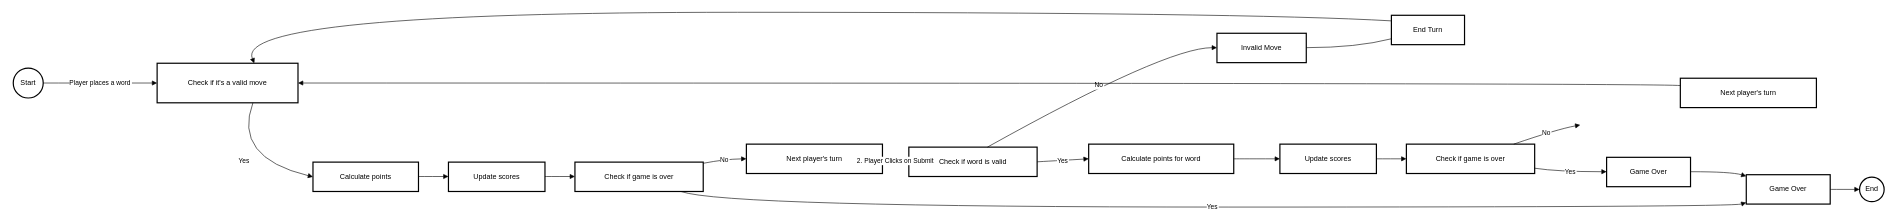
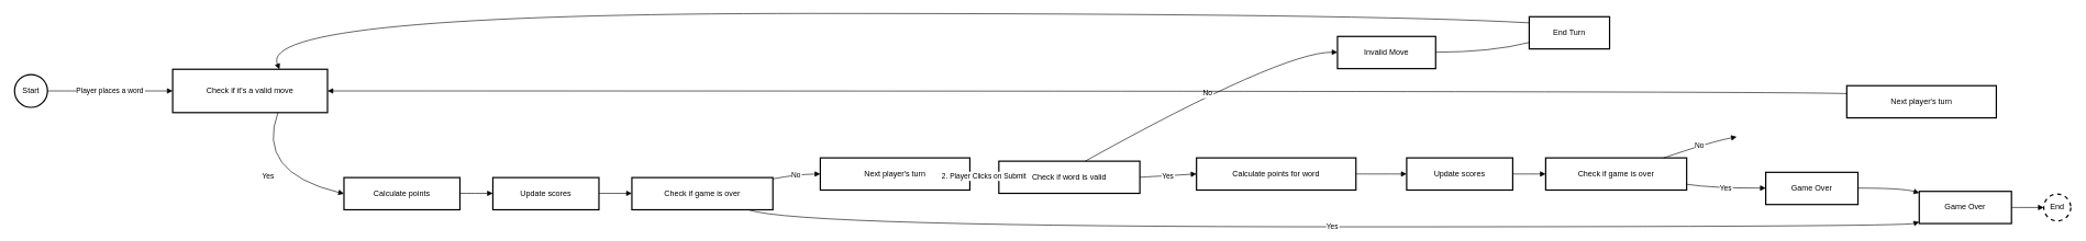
  <mxCell id="0" />
  <mxCell id="1" parent="0" />
  <mxCell id="2" value="Start" style="ellipse;aspect=fixed;strokeWidth=2;whiteSpace=wrap;" parent="1" vertex="1"><mxGeometry x="20" y="113" width="50" height="50" as="geometry" /></mxCell>
  <mxCell id="3" value="Check if it's a valid move" style="whiteSpace=wrap;strokeWidth=2;" parent="1" vertex="1"><mxGeometry x="260" y="105" width="235" height="66" as="geometry" /></mxCell>
  <mxCell id="4" value="Calculate points" style="whiteSpace=wrap;strokeWidth=2;" parent="1" vertex="1"><mxGeometry x="520" y="269.94" width="176" height="49" as="geometry" /></mxCell>
  <mxCell id="5" value="Update scores" style="whiteSpace=wrap;strokeWidth=2;" parent="1" vertex="1"><mxGeometry x="746" y="269.94" width="161" height="49" as="geometry" /></mxCell>
  <mxCell id="6" value="Check if game is over" style="whiteSpace=wrap;strokeWidth=2;" parent="1" vertex="1"><mxGeometry x="957" y="269.94" width="214" height="49" as="geometry" /></mxCell>
  <mxCell id="7" value="Next player's turn" style="whiteSpace=wrap;strokeWidth=2;" parent="1" vertex="1"><mxGeometry x="1243" y="239.94" width="227" height="49" as="geometry" /></mxCell>
  <mxCell id="8" value="Game Over" style="whiteSpace=wrap;strokeWidth=2;" parent="1" vertex="1"><mxGeometry x="2911" y="290.94" width="140" height="49" as="geometry" /></mxCell>
  <mxCell id="9" value="Check if word is valid" style="whiteSpace=wrap;strokeWidth=2;" parent="1" vertex="1"><mxGeometry x="1514" y="244.94" width="214" height="49" as="geometry" /></mxCell>
  <mxCell id="10" value="Invalid Move" style="whiteSpace=wrap;strokeWidth=2;" parent="1" vertex="1"><mxGeometry x="2028" y="55" width="149" height="49" as="geometry" /></mxCell>
  <mxCell id="11" value="End Turn" style="whiteSpace=wrap;strokeWidth=2;" parent="1" vertex="1"><mxGeometry x="2319" y="25" width="122" height="49" as="geometry" /></mxCell>
  <mxCell id="12" value="Calculate points for word" style="whiteSpace=wrap;strokeWidth=2;" parent="1" vertex="1"><mxGeometry x="1814" y="239.94" width="242" height="49" as="geometry" /></mxCell>
  <mxCell id="13" value="Update scores" style="whiteSpace=wrap;strokeWidth=2;" parent="1" vertex="1"><mxGeometry x="2133" y="239.94" width="161" height="49" as="geometry" /></mxCell>
  <mxCell id="14" value="Check if game is over" style="whiteSpace=wrap;strokeWidth=2;" parent="1" vertex="1"><mxGeometry x="2344" y="239.94" width="214" height="49" as="geometry" /></mxCell>
  <mxCell id="15" value="Next player's turn" style="whiteSpace=wrap;strokeWidth=2;" parent="1" vertex="1"><mxGeometry x="2801" y="130" width="227" height="49" as="geometry" /></mxCell>
  <mxCell id="16" value="Game Over" style="whiteSpace=wrap;strokeWidth=2;" parent="1" vertex="1"><mxGeometry x="2678" y="261.94" width="140" height="49" as="geometry" /></mxCell>
- <mxCell id="17" value="End" style="ellipse;aspect=fixed;strokeWidth=2;whiteSpace=wrap;" parent="1" vertex="1"><mxGeometry x="3100" y="294.94" width="41" height="41" as="geometry" /></mxCell>
+ <mxCell id="17" value="End" style="ellipse;aspect=fixed;strokeWidth=2;whiteSpace=wrap;dashed=1;" parent="1" vertex="1"><mxGeometry x="3100" y="294.94" width="41" height="41" as="geometry" /></mxCell>
  <mxCell id="18" value="Player places a word" style="curved=1;startArrow=none;endArrow=block;exitX=1;exitY=0.5;entryX=0;entryY=0.5;" parent="1" source="2" target="3" edge="1"><mxGeometry relative="1" as="geometry"><Array as="points" /></mxGeometry></mxCell>
  <mxCell id="19" value="Yes" style="curved=1;startArrow=none;endArrow=block;exitX=0.68;exitY=1;entryX=0;entryY=0.5;entryDx=0;entryDy=0;" parent="1" source="3" target="4" edge="1"><mxGeometry relative="1" as="geometry"><Array as="points"><mxPoint x="386" y="262" /></Array><mxPoint x="424" y="262.01" as="targetPoint" /></mxGeometry></mxCell>
  <mxCell id="20" value="" style="curved=1;startArrow=none;endArrow=block;exitX=1;exitY=0.49;entryX=0;entryY=0.49;" parent="1" source="4" target="5" edge="1"><mxGeometry relative="1" as="geometry"><Array as="points" /></mxGeometry></mxCell>
  <mxCell id="21" value="" style="curved=1;startArrow=none;endArrow=block;exitX=1;exitY=0.49;entryX=0;entryY=0.49;" parent="1" source="5" target="6" edge="1"><mxGeometry relative="1" as="geometry"><Array as="points" /></mxGeometry></mxCell>
  <mxCell id="22" value="No" style="curved=1;startArrow=none;endArrow=block;exitX=1;exitY=0.04;entryX=0;entryY=0.5;" parent="1" source="6" target="7" edge="1"><mxGeometry relative="1" as="geometry"><Array as="points"><mxPoint x="1207" y="264.94" /></Array></mxGeometry></mxCell>
  <mxCell id="23" value="Yes" style="curved=1;startArrow=none;endArrow=block;exitX=0.82;exitY=0.99;entryX=0;entryY=0.95;" parent="1" source="6" target="8" edge="1"><mxGeometry relative="1" as="geometry"><Array as="points"><mxPoint x="1207" y="344.94" /><mxPoint x="2886" y="344.94" /></Array></mxGeometry></mxCell>
  <mxCell id="24" value="2. Player Clicks on Submit" style="curved=1;startArrow=none;endArrow=block;exitX=1;exitY=0.5;entryX=0;entryY=0.5;" parent="1" source="7" target="9" edge="1"><mxGeometry relative="1" as="geometry"><Array as="points" /></mxGeometry></mxCell>
  <mxCell id="25" value="No" style="curved=1;startArrow=none;endArrow=block;exitX=0.61;exitY=0.01;entryX=0;entryY=0.49;" parent="1" source="9" target="10" edge="1"><mxGeometry relative="1" as="geometry"><Array as="points"><mxPoint x="1943" y="79" /></Array></mxGeometry></mxCell>
  <mxCell id="26" value="" style="curved=1;startArrow=none;endArrow=none;exitX=1;exitY=0.49;entryX=0;entryY=0.8;" parent="1" source="10" target="11" edge="1"><mxGeometry relative="1" as="geometry"><Array as="points"><mxPoint x="2261" y="79" /></Array></mxGeometry></mxCell>
  <mxCell id="27" value="Yes" style="curved=1;startArrow=none;endArrow=block;exitX=1;exitY=0.5;entryX=0;entryY=0.5;" parent="1" source="9" target="12" edge="1"><mxGeometry relative="1" as="geometry"><Array as="points" /></mxGeometry></mxCell>
  <mxCell id="28" value="" style="curved=1;startArrow=none;endArrow=block;exitX=1;exitY=0.5;entryX=0;entryY=0.5;" parent="1" source="12" target="13" edge="1"><mxGeometry relative="1" as="geometry"><Array as="points" /></mxGeometry></mxCell>
  <mxCell id="29" value="" style="curved=1;startArrow=none;endArrow=block;exitX=1;exitY=0.5;entryX=0;entryY=0.5;" parent="1" source="13" target="14" edge="1"><mxGeometry relative="1" as="geometry"><Array as="points" /></mxGeometry></mxCell>
  <mxCell id="30" value="No" style="curved=1;startArrow=none;endArrow=block;exitX=0.83;exitY=0.01;entryX=0;entryY=0.94;" parent="1" source="14" edge="1"><mxGeometry relative="1" as="geometry"><Array as="points"><mxPoint x="2596" y="214.94" /></Array><mxPoint x="2634" y="208" as="targetPoint" /></mxGeometry></mxCell>
  <mxCell id="31" value="Yes" style="curved=1;startArrow=none;endArrow=block;exitX=1;exitY=0.82;entryX=0;entryY=0.49;" parent="1" source="14" target="16" edge="1"><mxGeometry relative="1" as="geometry"><Array as="points"><mxPoint x="2596" y="285.94" /></Array></mxGeometry></mxCell>
  <mxCell id="32" value="" style="curved=1;startArrow=none;endArrow=block;exitX=0;exitY=0.25;entryX=1;entryY=0.5;" parent="1" source="15" target="3" edge="1"><mxGeometry relative="1" as="geometry"><Array as="points"><mxPoint x="2763" y="138" /></Array></mxGeometry></mxCell>
  <mxCell id="33" value="" style="curved=1;startArrow=none;endArrow=block;exitX=0.99;exitY=0.49;entryX=0;entryY=0.05;" parent="1" source="16" target="8" edge="1"><mxGeometry relative="1" as="geometry"><Array as="points"><mxPoint x="2886" y="285.94" /></Array></mxGeometry></mxCell>
  <mxCell id="34" value="" style="curved=1;startArrow=none;endArrow=block;exitX=0;exitY=0.19;entryX=0.69;entryY=0;" parent="1" source="11" target="3" edge="1"><mxGeometry relative="1" as="geometry"><Array as="points"><mxPoint x="2070" y="20" /><mxPoint x="386" y="20" /></Array></mxGeometry></mxCell>
  <mxCell id="35" value="" style="curved=1;startArrow=none;endArrow=block;exitX=1;exitY=0.5;entryX=0.01;entryY=0.5;" parent="1" source="8" target="17" edge="1"><mxGeometry relative="1" as="geometry"><Array as="points" /></mxGeometry></mxCell>
